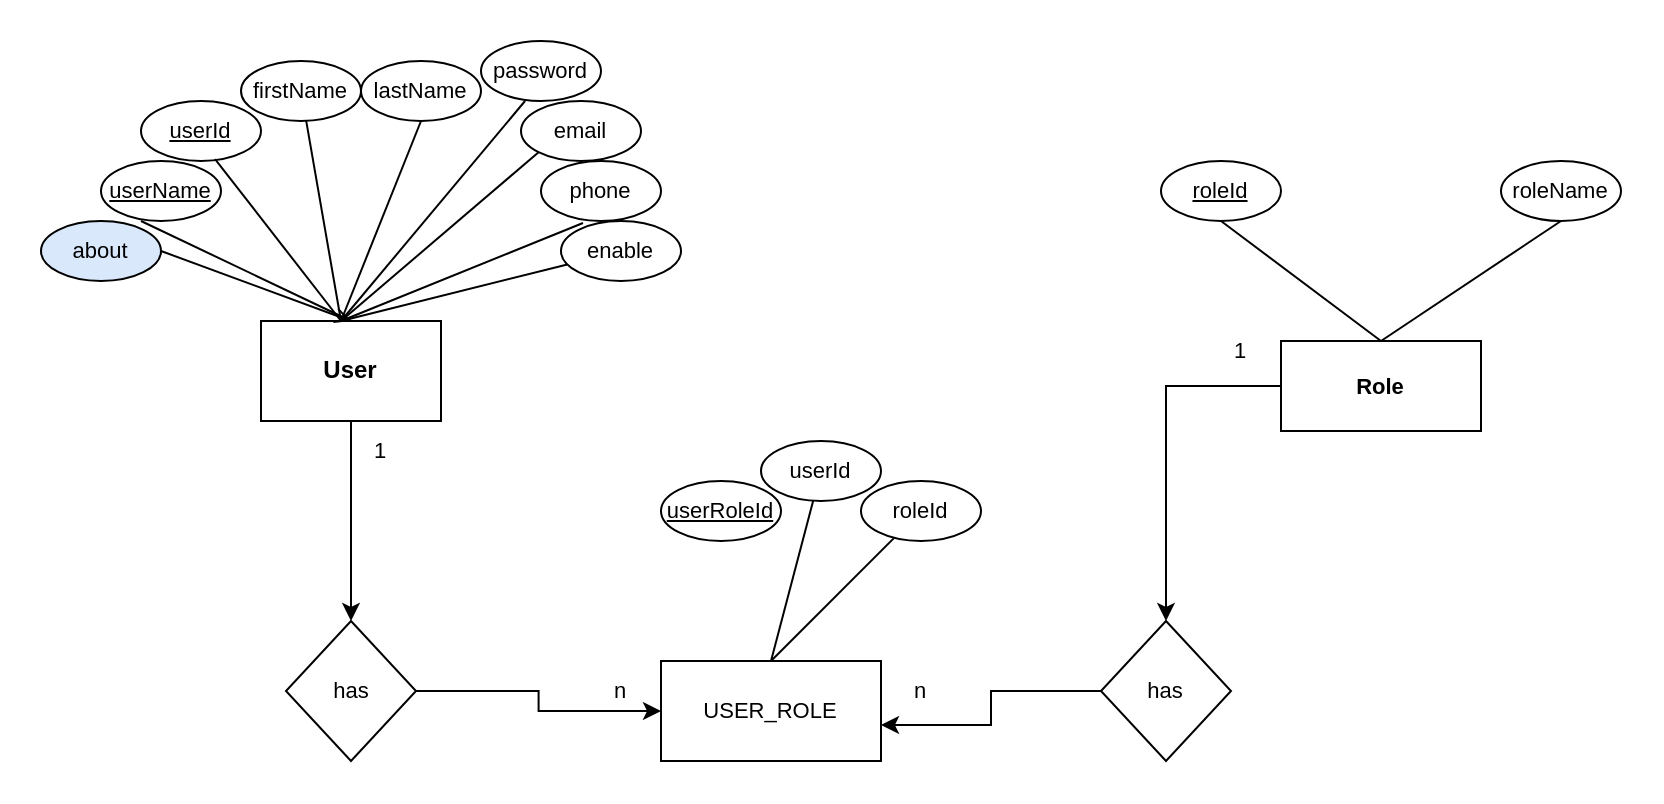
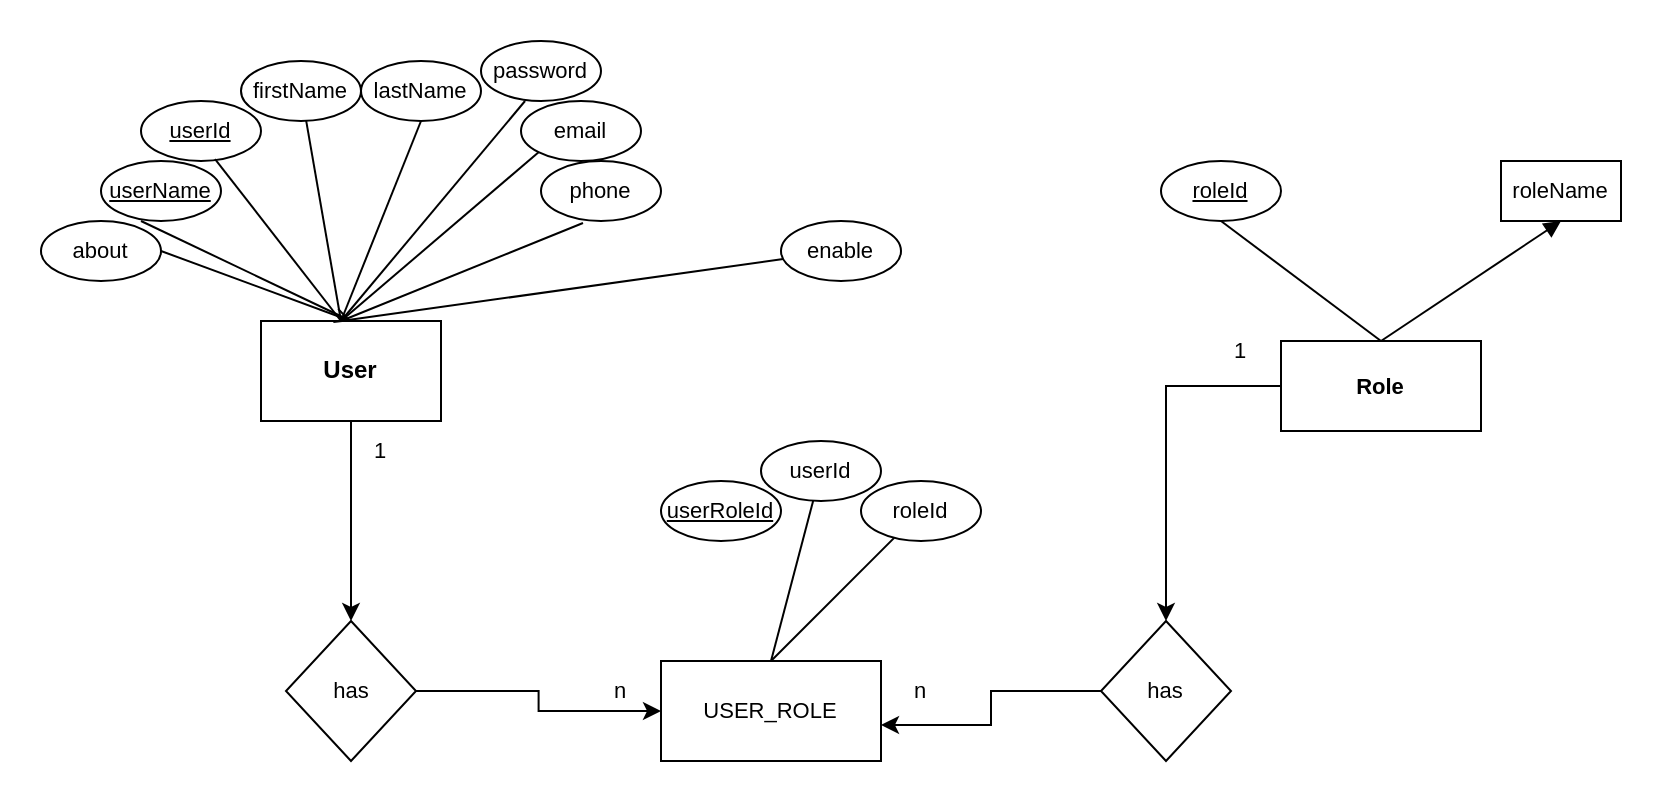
  <mxCell id="0" />
  <mxCell id="1" parent="0" />
  <mxCell id="2" style="edgeStyle=orthogonalEdgeStyle;rounded=0;orthogonalLoop=1;jettySize=auto;html=1;exitX=0.5;exitY=1;exitDx=0;exitDy=0;entryX=0.5;entryY=0;entryDx=0;entryDy=0;fontSize=11;" edge="1" parent="1" source="3" target="34"><mxGeometry relative="1" as="geometry" /></mxCell>
  <mxCell id="3" value="&lt;b&gt;User&lt;/b&gt;" style="rounded=0;whiteSpace=wrap;html=1;" vertex="1" parent="1"><mxGeometry x="130" y="160" width="90" height="50" as="geometry" /></mxCell>
- <mxCell id="4" value="&lt;font style=&quot;font-size: 11px;&quot;&gt;about&lt;/font&gt;" style="ellipse;whiteSpace=wrap;html=1;fillColor=#dae8fc;" vertex="1" parent="1"><mxGeometry x="20" y="110" width="60" height="30" as="geometry" /></mxCell>
+ <mxCell id="4" value="&lt;font style=&quot;font-size: 11px;&quot;&gt;about&lt;/font&gt;" style="ellipse;whiteSpace=wrap;html=1;" vertex="1" parent="1"><mxGeometry x="20" y="110" width="60" height="30" as="geometry" /></mxCell>
  <mxCell id="5" value="" style="endArrow=open;html=1;rounded=0;fontSize=11;exitX=1;exitY=0.5;exitDx=0;exitDy=0;entryX=0.5;entryY=0;entryDx=0;entryDy=0;" edge="1" parent="1" source="4" target="3"><mxGeometry width="50" height="50" relative="1" as="geometry"><mxPoint x="400" y="260" as="sourcePoint" /><mxPoint x="450" y="210" as="targetPoint" /></mxGeometry></mxCell>
  <mxCell id="6" value="&lt;font style=&quot;font-size: 11px;&quot;&gt;&lt;u&gt;userName&lt;/u&gt;&lt;/font&gt;" style="ellipse;whiteSpace=wrap;html=1;" vertex="1" parent="1"><mxGeometry x="50" y="80" width="60" height="30" as="geometry" /></mxCell>
  <mxCell id="7" value="&lt;font style=&quot;font-size: 11px;&quot;&gt;&lt;u&gt;userId&lt;/u&gt;&lt;/font&gt;" style="ellipse;whiteSpace=wrap;html=1;" vertex="1" parent="1"><mxGeometry x="70" y="50" width="60" height="30" as="geometry" /></mxCell>
  <mxCell id="8" value="" style="endArrow=none;html=1;rounded=0;fontSize=11;exitX=1;exitY=0.5;exitDx=0;exitDy=0;entryX=0.5;entryY=0;entryDx=0;entryDy=0;" edge="1" parent="1" target="3"><mxGeometry width="50" height="50" relative="1" as="geometry"><mxPoint x="70" y="110" as="sourcePoint" /><mxPoint x="175" y="135" as="targetPoint" /></mxGeometry></mxCell>
  <mxCell id="9" value="" style="endArrow=none;html=1;rounded=0;fontSize=11;exitX=0.617;exitY=0.967;exitDx=0;exitDy=0;exitPerimeter=0;" edge="1" parent="1" source="7"><mxGeometry width="50" height="50" relative="1" as="geometry"><mxPoint x="140" y="100" as="sourcePoint" /><mxPoint x="170" y="160" as="targetPoint" /></mxGeometry></mxCell>
  <mxCell id="10" value="&lt;font style=&quot;font-size: 11px;&quot;&gt;lastName&lt;/font&gt;" style="ellipse;whiteSpace=wrap;html=1;" vertex="1" parent="1"><mxGeometry x="180" y="30" width="60" height="30" as="geometry" /></mxCell>
  <mxCell id="11" value="&lt;font style=&quot;font-size: 11px;&quot;&gt;password&lt;/font&gt;" style="ellipse;whiteSpace=wrap;html=1;" vertex="1" parent="1"><mxGeometry x="240" y="20" width="60" height="30" as="geometry" /></mxCell>
  <mxCell id="12" value="&lt;font style=&quot;font-size: 11px;&quot;&gt;firstName&lt;/font&gt;" style="ellipse;whiteSpace=wrap;html=1;" vertex="1" parent="1"><mxGeometry x="120" y="30" width="60" height="30" as="geometry" /></mxCell>
  <mxCell id="13" value="&lt;font style=&quot;font-size: 11px;&quot;&gt;email&lt;/font&gt;" style="ellipse;whiteSpace=wrap;html=1;" vertex="1" parent="1"><mxGeometry x="260" y="50" width="60" height="30" as="geometry" /></mxCell>
  <mxCell id="14" value="&lt;font style=&quot;font-size: 11px;&quot;&gt;phone&lt;/font&gt;" style="ellipse;whiteSpace=wrap;html=1;" vertex="1" parent="1"><mxGeometry x="270" y="80" width="60" height="30" as="geometry" /></mxCell>
- <mxCell id="15" value="&lt;font style=&quot;font-size: 11px;&quot;&gt;enable&lt;/font&gt;" style="ellipse;whiteSpace=wrap;html=1;" vertex="1" parent="1"><mxGeometry x="280" y="110" width="60" height="30" as="geometry" /></mxCell>
+ <mxCell id="15" value="&lt;font style=&quot;font-size: 11px;&quot;&gt;enable&lt;/font&gt;" style="ellipse;whiteSpace=wrap;html=1;" vertex="1" parent="1"><mxGeometry x="390" y="110" width="60" height="30" as="geometry" /></mxCell>
  <mxCell id="16" value="" style="endArrow=none;html=1;rounded=0;fontSize=11;" edge="1" parent="1" source="15"><mxGeometry width="50" height="50" relative="1" as="geometry"><mxPoint x="107.02" y="89.01" as="sourcePoint" /><mxPoint x="170" y="160" as="targetPoint" /></mxGeometry></mxCell>
  <mxCell id="17" value="" style="endArrow=none;html=1;rounded=0;fontSize=11;exitX=0.35;exitY=1.033;exitDx=0;exitDy=0;exitPerimeter=0;" edge="1" parent="1" source="14"><mxGeometry width="50" height="50" relative="1" as="geometry"><mxPoint x="117.02" y="99.01" as="sourcePoint" /><mxPoint x="170" y="160" as="targetPoint" /></mxGeometry></mxCell>
  <mxCell id="18" value="" style="endArrow=none;html=1;rounded=0;fontSize=11;exitX=0;exitY=1;exitDx=0;exitDy=0;" edge="1" parent="1" source="13"><mxGeometry width="50" height="50" relative="1" as="geometry"><mxPoint x="127.02" y="109.01" as="sourcePoint" /><mxPoint x="170" y="160" as="targetPoint" /></mxGeometry></mxCell>
  <mxCell id="19" value="" style="endArrow=none;html=1;rounded=0;fontSize=11;exitX=0.5;exitY=1;exitDx=0;exitDy=0;" edge="1" parent="1" source="10"><mxGeometry width="50" height="50" relative="1" as="geometry"><mxPoint x="137.02" y="119.01" as="sourcePoint" /><mxPoint x="170" y="160" as="targetPoint" /></mxGeometry></mxCell>
  <mxCell id="20" value="" style="endArrow=none;html=1;rounded=0;fontSize=11;exitX=0.367;exitY=1;exitDx=0;exitDy=0;exitPerimeter=0;" edge="1" parent="1" source="11"><mxGeometry width="50" height="50" relative="1" as="geometry"><mxPoint x="147.02" y="129.01" as="sourcePoint" /><mxPoint x="170" y="160" as="targetPoint" /></mxGeometry></mxCell>
  <mxCell id="21" value="" style="endArrow=none;html=1;rounded=0;fontSize=11;" edge="1" parent="1" source="12"><mxGeometry width="50" height="50" relative="1" as="geometry"><mxPoint x="157.02" y="139.01" as="sourcePoint" /><mxPoint x="170" y="160" as="targetPoint" /></mxGeometry></mxCell>
  <mxCell id="22" style="edgeStyle=orthogonalEdgeStyle;rounded=0;orthogonalLoop=1;jettySize=auto;html=1;exitX=0;exitY=0.5;exitDx=0;exitDy=0;entryX=0.5;entryY=0;entryDx=0;entryDy=0;fontSize=11;" edge="1" parent="1" source="23" target="36"><mxGeometry relative="1" as="geometry" /></mxCell>
  <mxCell id="23" value="&lt;b&gt;Role&lt;/b&gt;" style="rounded=0;whiteSpace=wrap;html=1;fontSize=11;" vertex="1" parent="1"><mxGeometry x="640" y="170" width="100" height="45" as="geometry" /></mxCell>
- <mxCell id="24" value="&lt;font style=&quot;font-size: 11px;&quot;&gt;roleName&lt;/font&gt;" style="ellipse;whiteSpace=wrap;html=1;" vertex="1" parent="1"><mxGeometry x="750" y="80" width="60" height="30" as="geometry" /></mxCell>
+ <mxCell id="24" value="&lt;font style=&quot;font-size: 11px;&quot;&gt;roleName&lt;/font&gt;" style="whiteSpace=wrap;html=1;rounded=0;" vertex="1" parent="1"><mxGeometry x="750" y="80" width="60" height="30" as="geometry" /></mxCell>
  <mxCell id="25" value="&lt;font style=&quot;font-size: 11px;&quot;&gt;&lt;u&gt;roleId&lt;/u&gt;&lt;/font&gt;" style="ellipse;whiteSpace=wrap;html=1;" vertex="1" parent="1"><mxGeometry x="580" y="80" width="60" height="30" as="geometry" /></mxCell>
  <mxCell id="26" value="" style="endArrow=none;html=1;rounded=0;fontSize=11;entryX=0.5;entryY=1;entryDx=0;entryDy=0;exitX=0.5;exitY=0;exitDx=0;exitDy=0;" edge="1" parent="1" source="23" target="25"><mxGeometry width="50" height="50" relative="1" as="geometry"><mxPoint x="630" y="180" as="sourcePoint" /><mxPoint x="680" y="130" as="targetPoint" /></mxGeometry></mxCell>
- <mxCell id="27" value="" style="endArrow=none;html=1;rounded=0;fontSize=11;entryX=0.5;entryY=1;entryDx=0;entryDy=0;exitX=0.5;exitY=0;exitDx=0;exitDy=0;" edge="1" parent="1" source="23" target="24"><mxGeometry width="50" height="50" relative="1" as="geometry"><mxPoint x="700" y="180" as="sourcePoint" /><mxPoint x="620" y="120" as="targetPoint" /></mxGeometry></mxCell>
+ <mxCell id="27" value="" style="endArrow=block;html=1;rounded=0;fontSize=11;entryX=0.5;entryY=1;entryDx=0;entryDy=0;exitX=0.5;exitY=0;exitDx=0;exitDy=0;" edge="1" parent="1" source="23" target="24"><mxGeometry width="50" height="50" relative="1" as="geometry"><mxPoint x="700" y="180" as="sourcePoint" /><mxPoint x="620" y="120" as="targetPoint" /></mxGeometry></mxCell>
  <mxCell id="28" value="&lt;font style=&quot;font-size: 11px;&quot;&gt;roleId&lt;/font&gt;" style="ellipse;whiteSpace=wrap;html=1;" vertex="1" parent="1"><mxGeometry x="430" y="240" width="60" height="30" as="geometry" /></mxCell>
  <mxCell id="29" value="&lt;font style=&quot;font-size: 11px;&quot;&gt;userId&lt;/font&gt;" style="ellipse;whiteSpace=wrap;html=1;" vertex="1" parent="1"><mxGeometry x="380" y="220" width="60" height="30" as="geometry" /></mxCell>
  <mxCell id="30" value="&lt;font style=&quot;font-size: 11px;&quot;&gt;&lt;u&gt;userRoleId&lt;/u&gt;&lt;/font&gt;" style="ellipse;whiteSpace=wrap;html=1;" vertex="1" parent="1"><mxGeometry x="330" y="240" width="60" height="30" as="geometry" /></mxCell>
  <mxCell id="31" value="" style="endArrow=none;html=1;rounded=0;fontSize=11;startArrow=none;exitX=0.5;exitY=0;exitDx=0;exitDy=0;" edge="1" parent="1" source="37" target="28"><mxGeometry width="50" height="50" relative="1" as="geometry"><mxPoint x="424" y="350" as="sourcePoint" /><mxPoint x="410" y="300" as="targetPoint" /></mxGeometry></mxCell>
  <mxCell id="32" value="" style="endArrow=none;html=1;rounded=0;fontSize=11;exitX=0.5;exitY=0;exitDx=0;exitDy=0;" edge="1" parent="1" source="37" target="29"><mxGeometry width="50" height="50" relative="1" as="geometry"><mxPoint x="370" y="360" as="sourcePoint" /><mxPoint x="420" y="310" as="targetPoint" /></mxGeometry></mxCell>
  <mxCell id="33" style="edgeStyle=orthogonalEdgeStyle;rounded=0;orthogonalLoop=1;jettySize=auto;html=1;exitX=1;exitY=0.5;exitDx=0;exitDy=0;entryX=0;entryY=0.5;entryDx=0;entryDy=0;fontSize=11;" edge="1" parent="1" source="34" target="37"><mxGeometry relative="1" as="geometry" /></mxCell>
  <mxCell id="34" value="has" style="rhombus;whiteSpace=wrap;html=1;fontSize=11;" vertex="1" parent="1"><mxGeometry x="142.5" y="310" width="65" height="70" as="geometry" /></mxCell>
  <mxCell id="35" style="edgeStyle=orthogonalEdgeStyle;rounded=0;orthogonalLoop=1;jettySize=auto;html=1;exitX=0;exitY=0.5;exitDx=0;exitDy=0;entryX=1;entryY=0.64;entryDx=0;entryDy=0;entryPerimeter=0;fontSize=11;" edge="1" parent="1" source="36" target="37"><mxGeometry relative="1" as="geometry" /></mxCell>
  <mxCell id="36" value="has" style="rhombus;whiteSpace=wrap;html=1;fontSize=11;" vertex="1" parent="1"><mxGeometry x="550" y="310" width="65" height="70" as="geometry" /></mxCell>
  <mxCell id="37" value="USER_ROLE" style="rounded=0;whiteSpace=wrap;html=1;fontSize=11;" vertex="1" parent="1"><mxGeometry x="330" y="330" width="110" height="50" as="geometry" /></mxCell>
  <mxCell id="38" value="1" style="text;html=1;strokeColor=none;fillColor=none;align=center;verticalAlign=middle;whiteSpace=wrap;rounded=0;fontSize=11;" vertex="1" parent="1"><mxGeometry x="160" y="210" width="60" height="30" as="geometry" /></mxCell>
  <mxCell id="39" value="n" style="text;html=1;strokeColor=none;fillColor=none;align=center;verticalAlign=middle;whiteSpace=wrap;rounded=0;fontSize=11;" vertex="1" parent="1"><mxGeometry x="280" y="330" width="60" height="30" as="geometry" /></mxCell>
  <mxCell id="40" value="n" style="text;html=1;strokeColor=none;fillColor=none;align=center;verticalAlign=middle;whiteSpace=wrap;rounded=0;fontSize=11;" vertex="1" parent="1"><mxGeometry x="430" y="330" width="60" height="30" as="geometry" /></mxCell>
  <mxCell id="41" value="1" style="text;html=1;strokeColor=none;fillColor=none;align=center;verticalAlign=middle;whiteSpace=wrap;rounded=0;fontSize=11;" vertex="1" parent="1"><mxGeometry x="590" y="160" width="60" height="30" as="geometry" /></mxCell>
